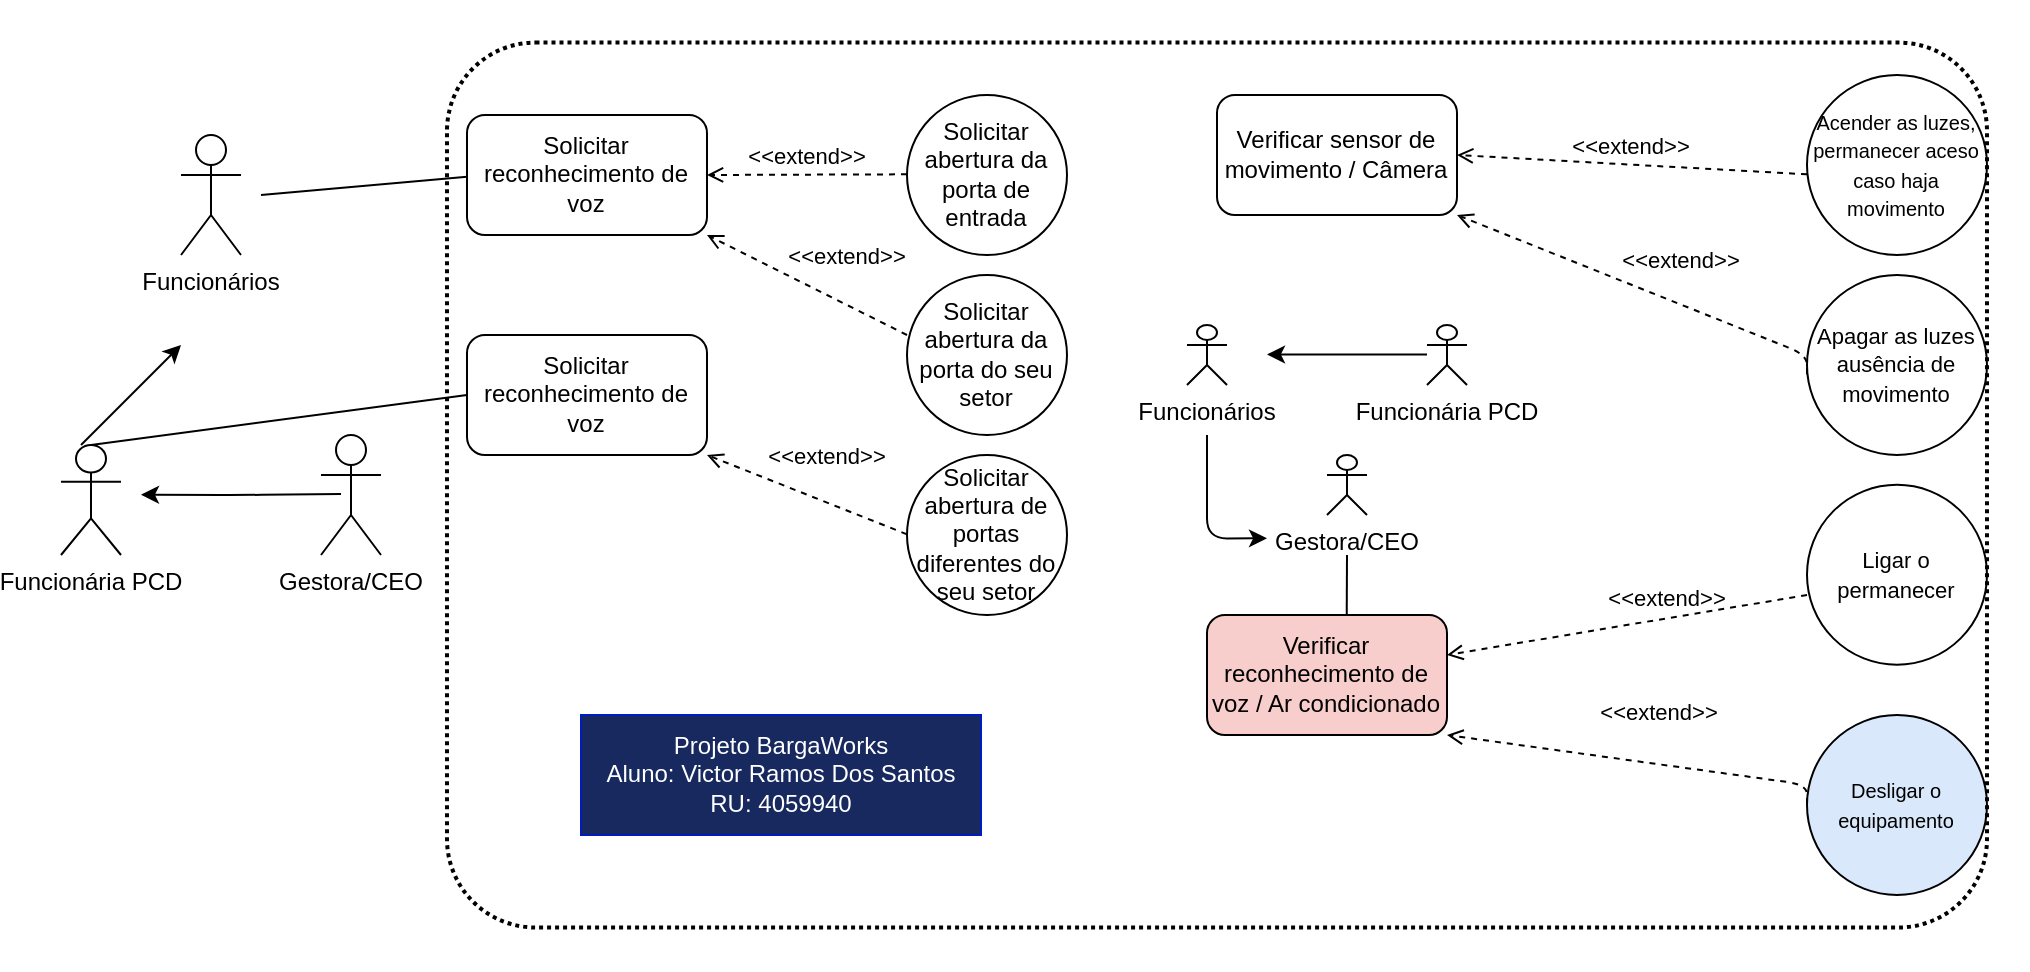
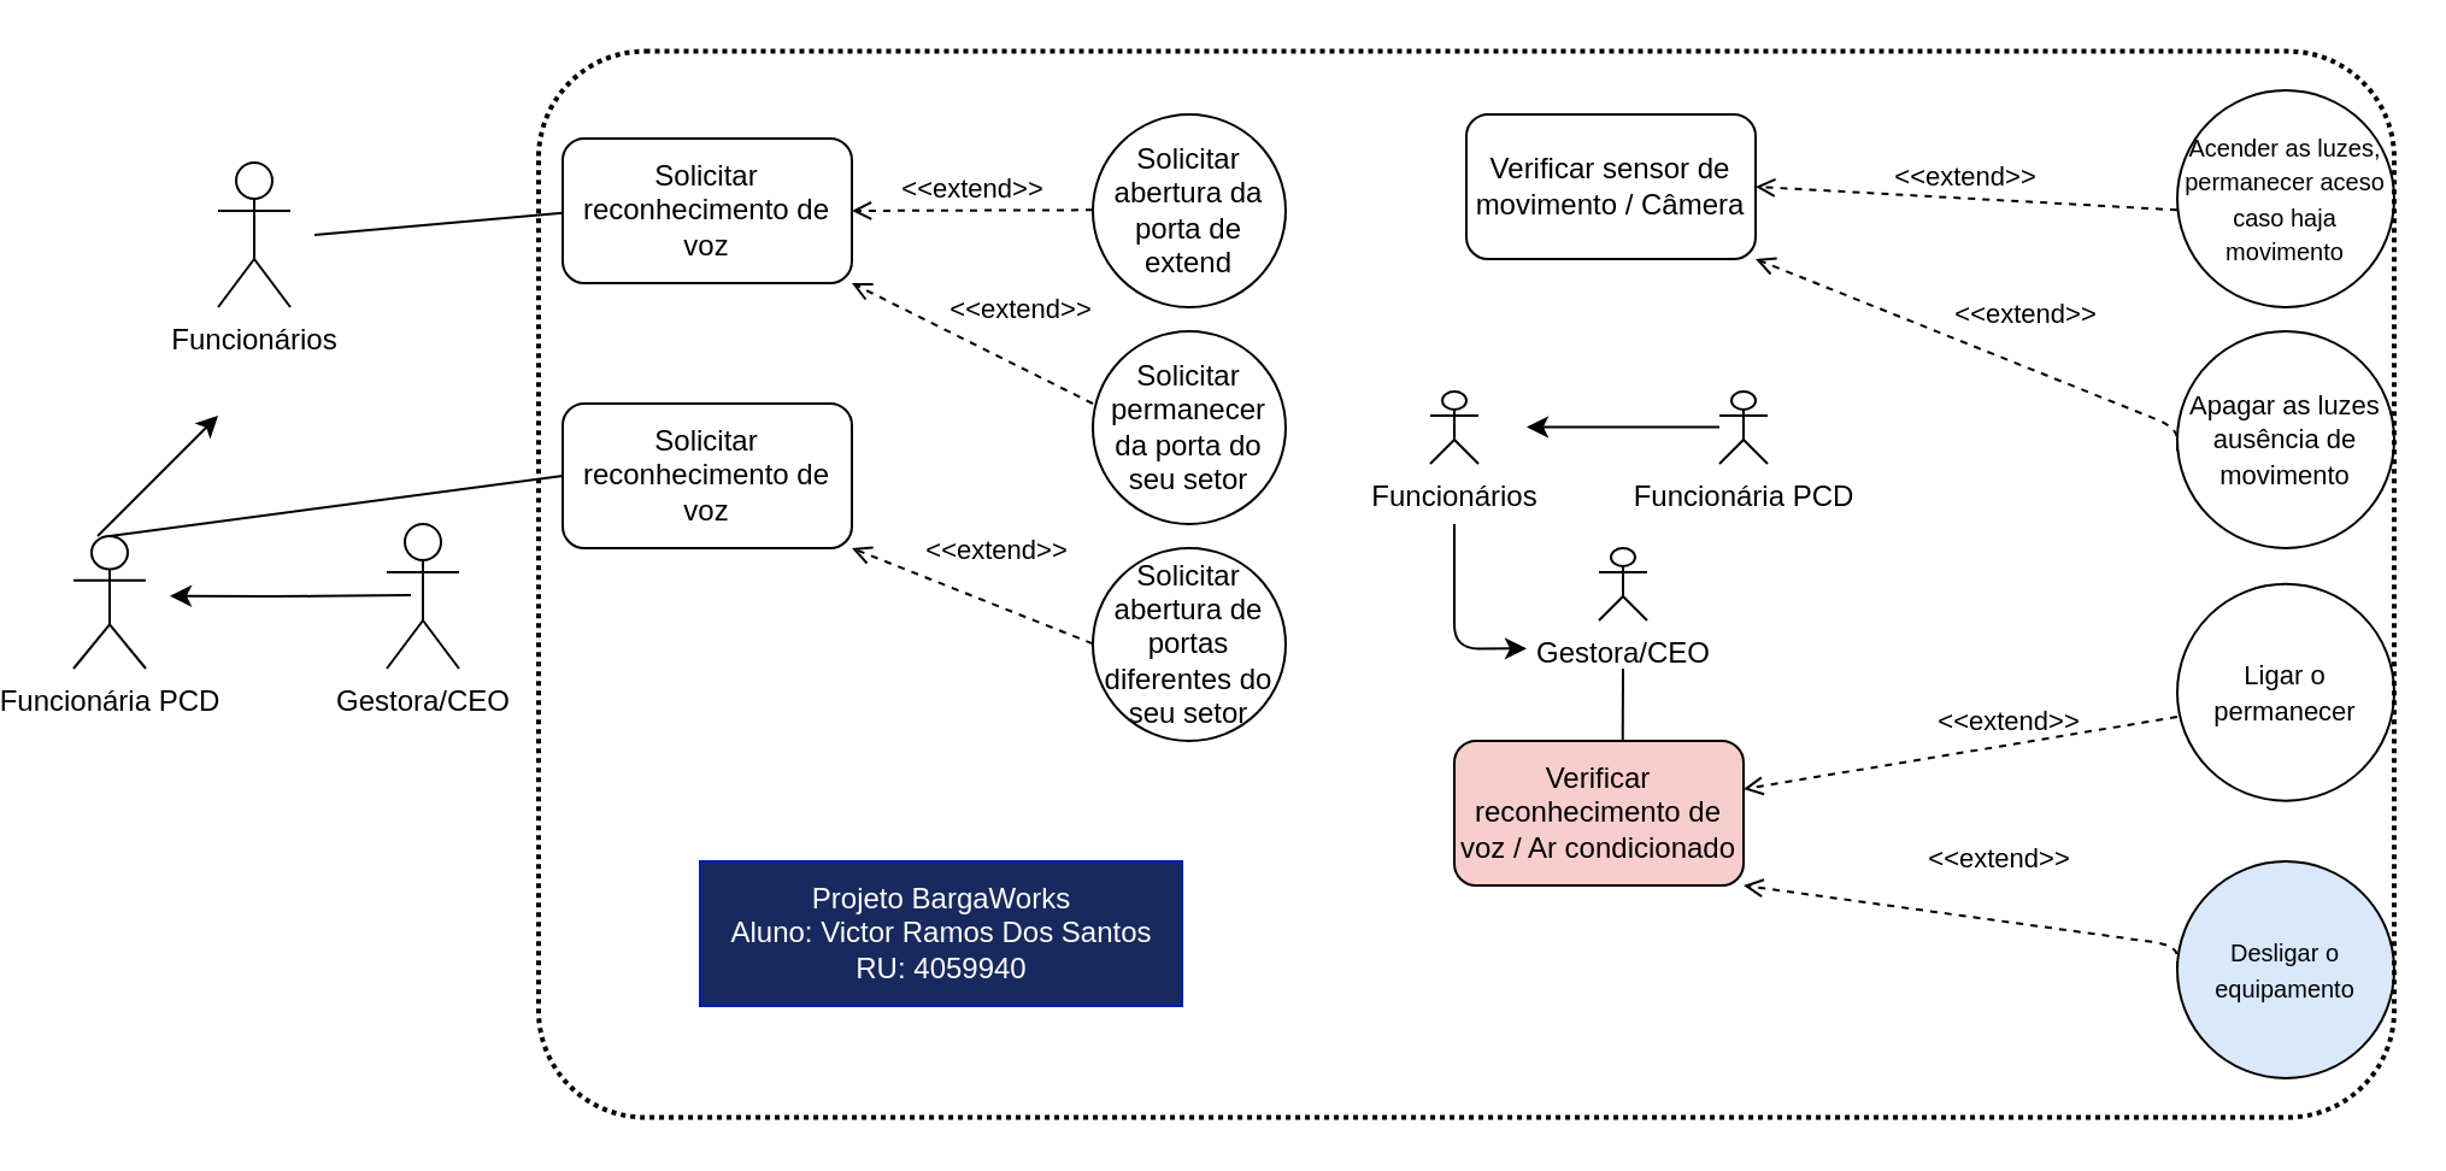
  <mxCell id="0" />
  <mxCell id="1" parent="0" />
  <mxCell id="2" value="Funcionária PCD&lt;br&gt;" style="shape=umlActor;verticalLabelPosition=bottom;verticalAlign=top;html=1;outlineConnect=0;movable=1;resizable=1;rotatable=1;deletable=1;editable=1;locked=0;connectable=1;rounded=1;" vertex="1" parent="1"><mxGeometry x="20" y="222" width="30" height="55" as="geometry" /></mxCell>
  <mxCell id="3" value="Funcionários" style="shape=umlActor;verticalLabelPosition=bottom;verticalAlign=top;html=1;outlineConnect=0;rounded=1;" vertex="1" parent="1"><mxGeometry x="80" y="67" width="30" height="60" as="geometry" /></mxCell>
  <mxCell id="4" style="edgeStyle=orthogonalEdgeStyle;rounded=1;orthogonalLoop=1;jettySize=auto;html=1;exitX=0;exitY=0.333;exitDx=0;exitDy=0;exitPerimeter=0;" edge="1" parent="1"><mxGeometry relative="1" as="geometry"><mxPoint x="60" y="246.88" as="targetPoint" /><mxPoint x="160" y="246.54" as="sourcePoint" /></mxGeometry></mxCell>
  <mxCell id="5" value="Gestora/CEO" style="shape=umlActor;verticalLabelPosition=bottom;verticalAlign=top;html=1;outlineConnect=0;movable=1;resizable=1;rotatable=1;deletable=1;editable=1;locked=0;connectable=1;rounded=1;" vertex="1" parent="1"><mxGeometry x="150" y="217" width="30" height="60" as="geometry" /></mxCell>
  <mxCell id="6" value="Solicitar reconhecimento de voz" style="rounded=1;whiteSpace=wrap;html=1;" vertex="1" parent="1"><mxGeometry x="223" y="57" width="120" height="60" as="geometry" /></mxCell>
  <mxCell id="7" value="Solicitar reconhecimento de voz" style="rounded=1;whiteSpace=wrap;html=1;" vertex="1" parent="1"><mxGeometry x="223" y="167" width="120" height="60" as="geometry" /></mxCell>
- <mxCell id="8" value="Solicitar abertura da porta de entrada&lt;br&gt;" style="ellipse;whiteSpace=wrap;html=1;aspect=fixed;rounded=1;" vertex="1" parent="1"><mxGeometry x="443" y="47" width="80" height="80" as="geometry" /></mxCell>
- <mxCell id="9" value="Solicitar abertura da porta do seu setor" style="ellipse;whiteSpace=wrap;html=1;aspect=fixed;rounded=1;" vertex="1" parent="1"><mxGeometry x="443" y="137" width="80" height="80" as="geometry" /></mxCell>
+ <mxCell id="8" value="Solicitar abertura da porta de extend&lt;br&gt;" style="ellipse;whiteSpace=wrap;html=1;aspect=fixed;rounded=1;" vertex="1" parent="1"><mxGeometry x="443" y="47" width="80" height="80" as="geometry" /></mxCell>
+ <mxCell id="9" value="Solicitar permanecer da porta do seu setor" style="ellipse;whiteSpace=wrap;html=1;aspect=fixed;rounded=1;" vertex="1" parent="1"><mxGeometry x="443" y="137" width="80" height="80" as="geometry" /></mxCell>
  <mxCell id="10" value="Solicitar abertura de portas diferentes do seu setor&lt;br&gt;" style="ellipse;whiteSpace=wrap;html=1;aspect=fixed;rounded=1;" vertex="1" parent="1"><mxGeometry x="443" y="227" width="80" height="80" as="geometry" /></mxCell>
  <mxCell id="11" value="&amp;lt;&amp;lt;extend&amp;gt;&amp;gt;" style="html=1;verticalAlign=bottom;labelBackgroundColor=none;endArrow=open;endFill=0;dashed=1;rounded=1;entryX=1;entryY=0.5;entryDx=0;entryDy=0;" edge="1" parent="1" target="6"><mxGeometry width="160" relative="1" as="geometry"><mxPoint x="443" y="86.66" as="sourcePoint" /><mxPoint x="363" y="86.66" as="targetPoint" /></mxGeometry></mxCell>
  <mxCell id="12" value="&amp;lt;&amp;lt;extend&amp;gt;&amp;gt;" style="html=1;verticalAlign=bottom;labelBackgroundColor=none;endArrow=open;endFill=0;dashed=1;rounded=1;entryX=1;entryY=1;entryDx=0;entryDy=0;jumpStyle=none;" edge="1" parent="1" target="7"><mxGeometry x="-0.105" y="-13" width="160" relative="1" as="geometry"><mxPoint x="443" y="266.66" as="sourcePoint" /><mxPoint x="343" y="267" as="targetPoint" /><mxPoint as="offset" /></mxGeometry></mxCell>
  <mxCell id="13" value="&amp;lt;&amp;lt;extend&amp;gt;&amp;gt;" style="html=1;verticalAlign=bottom;labelBackgroundColor=none;endArrow=open;endFill=0;dashed=1;rounded=1;entryX=1;entryY=1;entryDx=0;entryDy=0;" edge="1" parent="1" target="6"><mxGeometry x="-0.28" y="-13" width="160" relative="1" as="geometry"><mxPoint x="443" y="167" as="sourcePoint" /><mxPoint x="343" y="167.34" as="targetPoint" /><mxPoint as="offset" /></mxGeometry></mxCell>
  <mxCell id="14" value="" style="endArrow=none;html=1;rounded=1;entryX=-0.002;entryY=0.181;entryDx=0;entryDy=0;entryPerimeter=0;" edge="1" parent="1"><mxGeometry width="50" height="50" relative="1" as="geometry"><mxPoint x="120" y="97" as="sourcePoint" /><mxPoint x="223" y="87.849" as="targetPoint" /></mxGeometry></mxCell>
  <mxCell id="15" value="" style="endArrow=none;html=1;rounded=1;exitX=0.5;exitY=0;exitDx=0;exitDy=0;exitPerimeter=0;" edge="1" parent="1" source="2"><mxGeometry width="50" height="50" relative="1" as="geometry"><mxPoint x="-7" y="217" as="sourcePoint" /><mxPoint x="223" y="197" as="targetPoint" /></mxGeometry></mxCell>
  <mxCell id="16" value="" style="endArrow=classic;html=1;rounded=1;" edge="1" parent="1"><mxGeometry width="50" height="50" relative="1" as="geometry"><mxPoint x="30" y="222" as="sourcePoint" /><mxPoint x="80" y="172" as="targetPoint" /></mxGeometry></mxCell>
  <mxCell id="17" value="Verificar sensor de movimento / Câmera" style="rounded=1;whiteSpace=wrap;html=1;" vertex="1" parent="1"><mxGeometry x="598" y="47" width="120" height="60" as="geometry" /></mxCell>
  <mxCell id="18" value="&lt;font style=&quot;font-size: 10px;&quot;&gt;Acender as luzes, permanecer aceso caso haja movimento&lt;/font&gt;" style="ellipse;whiteSpace=wrap;html=1;aspect=fixed;rounded=1;" vertex="1" parent="1"><mxGeometry x="893" y="37" width="90" height="90" as="geometry" /></mxCell>
  <mxCell id="19" value="&lt;font style=&quot;font-size: 11px;&quot;&gt;Apagar as luzes ausência de movimento&lt;/font&gt;" style="ellipse;whiteSpace=wrap;html=1;aspect=fixed;rounded=1;" vertex="1" parent="1"><mxGeometry x="893" y="137" width="90" height="90" as="geometry" /></mxCell>
  <mxCell id="20" value="&amp;lt;&amp;lt;extend&amp;gt;&amp;gt;" style="html=1;verticalAlign=bottom;labelBackgroundColor=none;endArrow=open;endFill=0;dashed=1;rounded=1;entryX=1;entryY=0.5;entryDx=0;entryDy=0;" edge="1" parent="1" target="17"><mxGeometry width="160" relative="1" as="geometry"><mxPoint x="893" y="86.66" as="sourcePoint" /><mxPoint x="733" y="86.66" as="targetPoint" /></mxGeometry></mxCell>
  <mxCell id="21" value="&amp;lt;&amp;lt;extend&amp;gt;&amp;gt;" style="html=1;verticalAlign=bottom;labelBackgroundColor=none;endArrow=open;endFill=0;dashed=1;rounded=1;entryX=1;entryY=1;entryDx=0;entryDy=0;" edge="1" parent="1" target="17"><mxGeometry x="-0.175" y="-12" width="160" relative="1" as="geometry"><mxPoint x="893" y="186.66" as="sourcePoint" /><mxPoint x="713" y="187" as="targetPoint" /><Array as="points"><mxPoint x="893" y="177" /></Array><mxPoint as="offset" /></mxGeometry></mxCell>
  <mxCell id="22" value="Verificar reconhecimento de voz / Ar condicionado" style="rounded=1;whiteSpace=wrap;html=1;fillColor=#f8cecc;" vertex="1" parent="1"><mxGeometry x="593" y="307" width="120" height="60" as="geometry" /></mxCell>
  <mxCell id="23" value="&lt;span style=&quot;font-size: 11px;&quot;&gt;Ligar o permanecer&lt;/span&gt;" style="ellipse;whiteSpace=wrap;html=1;aspect=fixed;rounded=1;" vertex="1" parent="1"><mxGeometry x="893" y="241.87" width="90" height="90" as="geometry" /></mxCell>
  <mxCell id="24" value="&lt;font style=&quot;font-size: 10px;&quot;&gt;Desligar o equipamento&lt;/font&gt;" style="ellipse;whiteSpace=wrap;html=1;aspect=fixed;rounded=1;fillColor=#dae8fc;" vertex="1" parent="1"><mxGeometry x="893" y="357" width="90" height="90" as="geometry" /></mxCell>
  <mxCell id="25" value="&amp;lt;&amp;lt;extend&amp;gt;&amp;gt;" style="html=1;verticalAlign=bottom;labelBackgroundColor=none;endArrow=open;endFill=0;dashed=1;rounded=1;" edge="1" parent="1" target="22"><mxGeometry x="-0.221" y="-1" width="160" relative="1" as="geometry"><mxPoint x="893" y="297" as="sourcePoint" /><mxPoint x="718.4" y="257.3" as="targetPoint" /><Array as="points"><mxPoint x="893" y="297" /></Array><mxPoint as="offset" /></mxGeometry></mxCell>
  <mxCell id="26" value="&amp;lt;&amp;lt;extend&amp;gt;&amp;gt;" style="html=1;verticalAlign=bottom;labelBackgroundColor=none;endArrow=open;endFill=0;dashed=1;rounded=1;entryX=1;entryY=1;entryDx=0;entryDy=0;" edge="1" parent="1" target="22"><mxGeometry x="-0.088" y="-16" width="160" relative="1" as="geometry"><mxPoint x="893" y="401.53" as="sourcePoint" /><mxPoint x="713" y="331.87" as="targetPoint" /><Array as="points"><mxPoint x="893" y="391.87" /></Array><mxPoint as="offset" /></mxGeometry></mxCell>
  <mxCell id="27" value="Gestora/CEO&lt;br&gt;" style="shape=umlActor;verticalLabelPosition=bottom;verticalAlign=top;html=1;outlineConnect=0;rounded=1;" vertex="1" parent="1"><mxGeometry x="653" y="227" width="20" height="30" as="geometry" /></mxCell>
  <mxCell id="28" style="edgeStyle=orthogonalEdgeStyle;rounded=1;orthogonalLoop=1;jettySize=auto;html=1;exitX=0.5;exitY=0.5;exitDx=0;exitDy=0;exitPerimeter=0;" edge="1" parent="1"><mxGeometry relative="1" as="geometry"><mxPoint x="623" y="176.71" as="targetPoint" /><mxPoint x="703" y="176.71" as="sourcePoint" /></mxGeometry></mxCell>
  <mxCell id="29" value="Funcionária PCD&lt;br&gt;" style="shape=umlActor;verticalLabelPosition=bottom;verticalAlign=top;html=1;outlineConnect=0;rounded=1;" vertex="1" parent="1"><mxGeometry x="703" y="162" width="20" height="30" as="geometry" /></mxCell>
  <mxCell id="30" style="edgeStyle=orthogonalEdgeStyle;rounded=1;orthogonalLoop=1;jettySize=auto;html=1;exitX=1;exitY=1;exitDx=0;exitDy=0;exitPerimeter=0;entryX=0;entryY=0.333;entryDx=0;entryDy=0;entryPerimeter=0;" edge="1" parent="1"><mxGeometry relative="1" as="geometry"><mxPoint x="593" y="217" as="sourcePoint" /><mxPoint x="623" y="268.667" as="targetPoint" /><Array as="points"><mxPoint x="593" y="269" /></Array></mxGeometry></mxCell>
  <mxCell id="31" value="Funcionários&lt;br&gt;" style="shape=umlActor;verticalLabelPosition=bottom;verticalAlign=top;html=1;outlineConnect=0;rounded=1;" vertex="1" parent="1"><mxGeometry x="583" y="162" width="20" height="30" as="geometry" /></mxCell>
  <mxCell id="32" value="" style="endArrow=none;html=1;rounded=1;exitX=0.499;exitY=-0.029;exitDx=0;exitDy=0;exitPerimeter=0;" edge="1" parent="1"><mxGeometry width="50" height="50" relative="1" as="geometry"><mxPoint x="662.86" y="307" as="sourcePoint" /><mxPoint x="663" y="277" as="targetPoint" /></mxGeometry></mxCell>
  <mxCell id="33" value="Projeto BargaWorks&lt;br&gt;Aluno: Victor Ramos Dos Santos&lt;br&gt;RU: 4059940" style="text;html=1;align=center;verticalAlign=middle;resizable=0;points=[];autosize=1;strokeColor=#001DBC;fillColor=#17295e;fontColor=#ffffff;" vertex="1" parent="1"><mxGeometry x="280" y="357" width="200" height="60" as="geometry" /></mxCell>
  <mxCell id="34" value="" style="rounded=1;arcSize=10;dashed=1;fillColor=none;gradientColor=none;dashPattern=1 1;strokeWidth=2;" vertex="1" parent="1"><mxGeometry x="213" y="20.75" width="770" height="442.5" as="geometry" /></mxCell>
